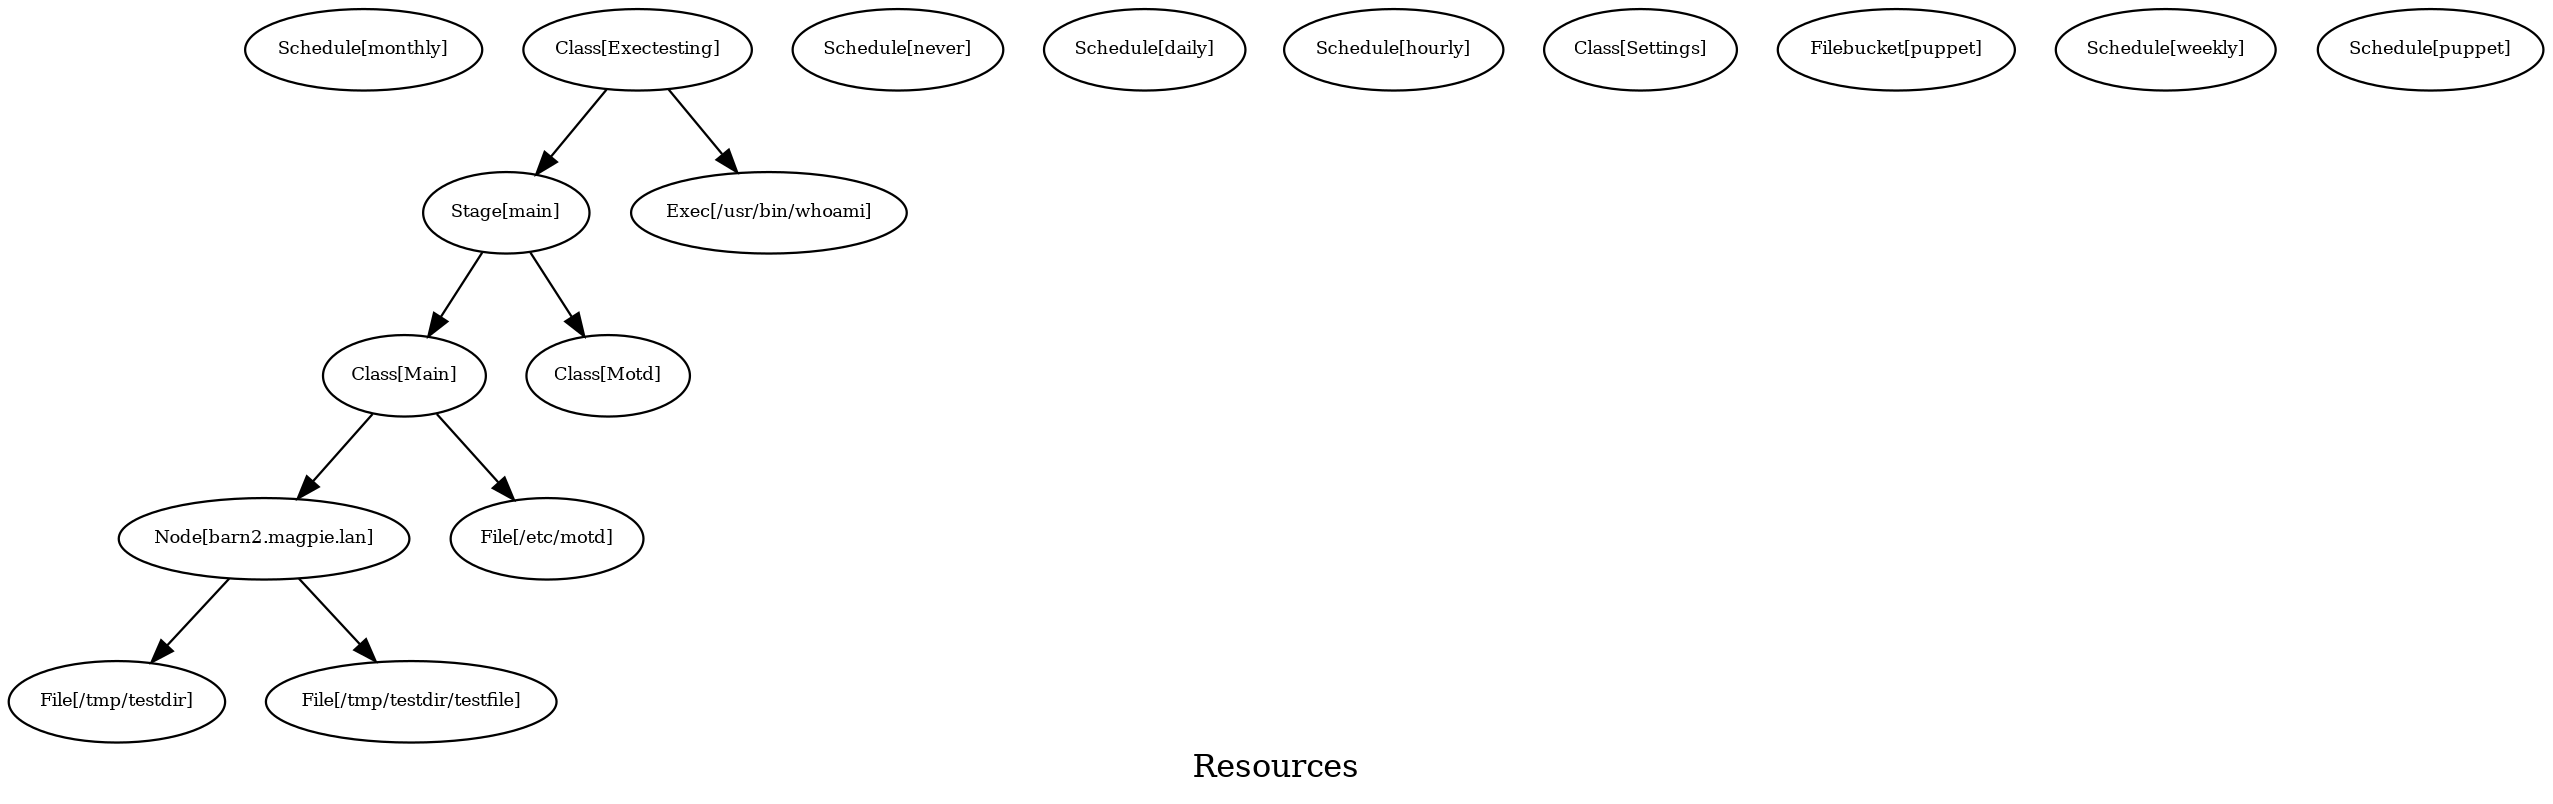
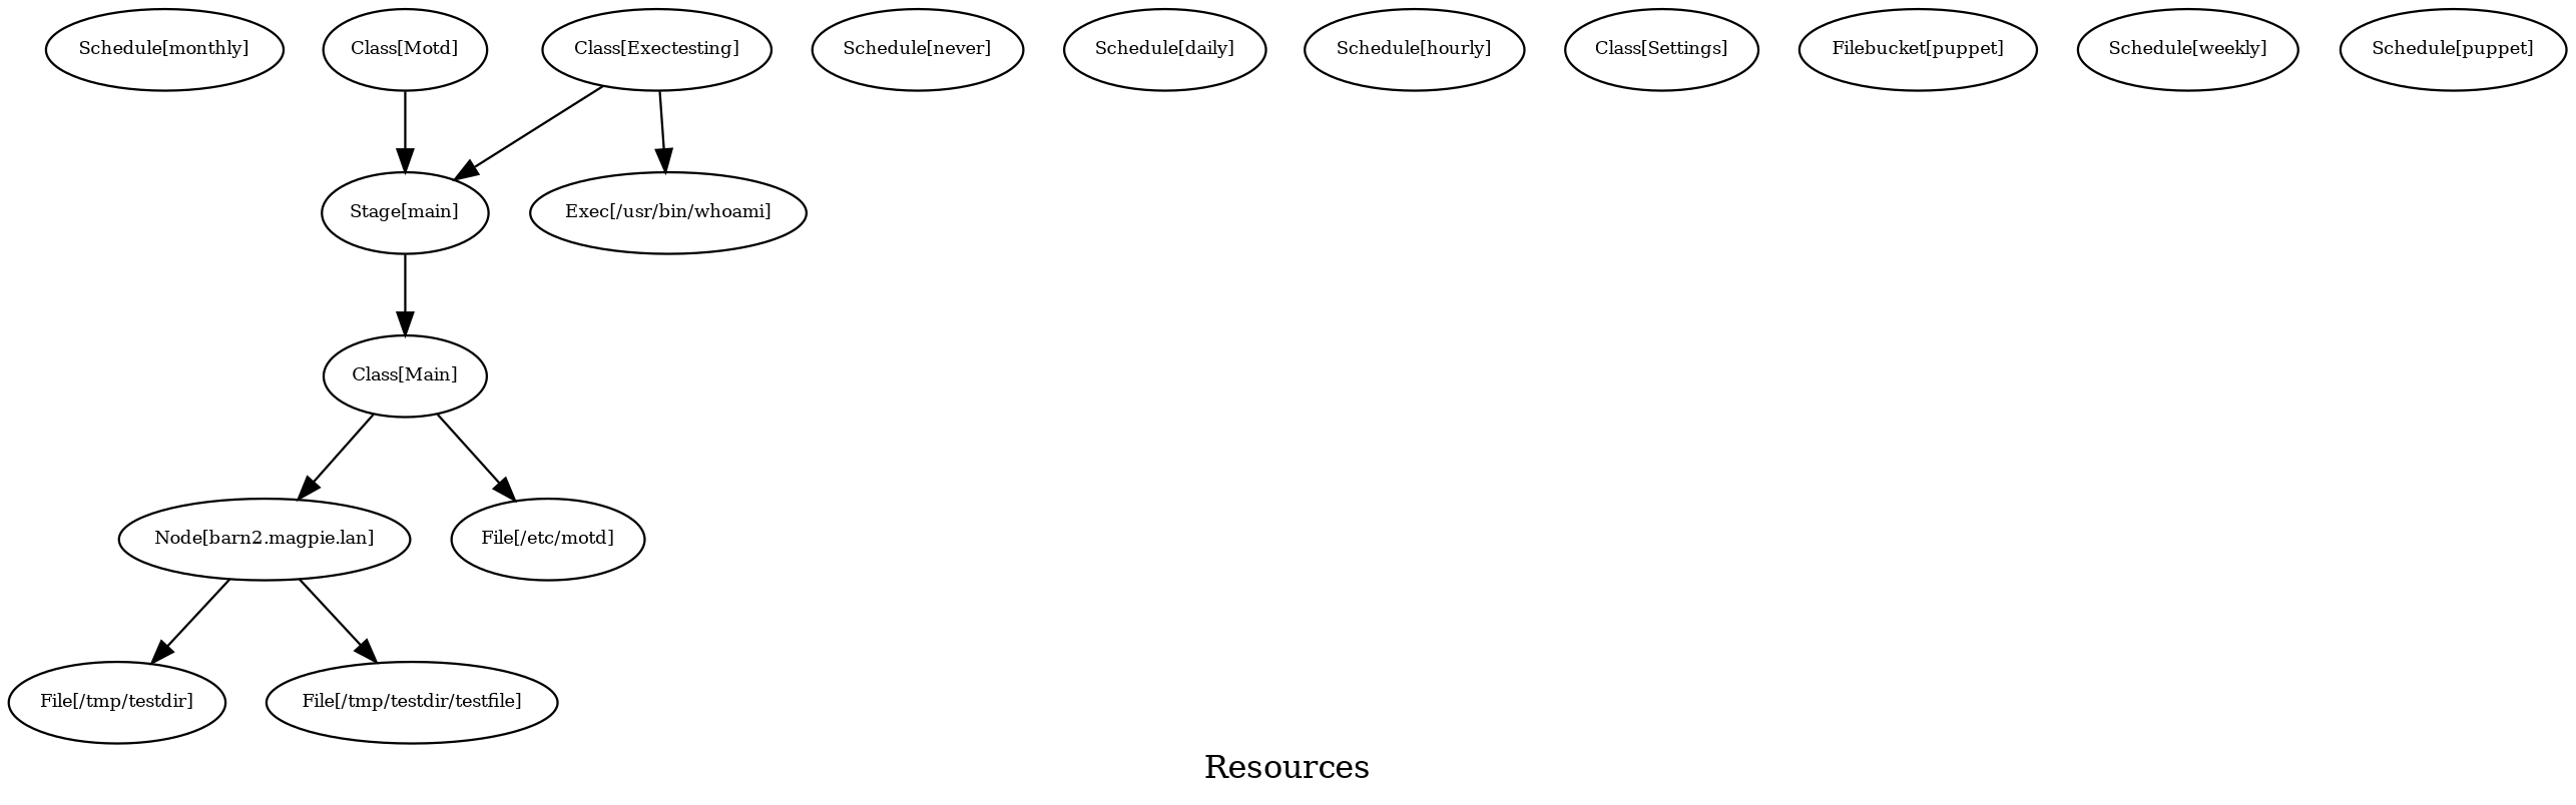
  digraph {
    label=Resources
    node [fontsize=8]
    edge [fontsize=8]
    n1 [label="Schedule[monthly]"]
    n2 [label="Stage[main]"]
    n3 [label="Class[Main]"]
    n4 [label="Class[Motd]"]
    n5 [label="Node[barn2.magpie.lan]"]
    n6 [label="File[/etc/motd]"]
    n7 [label="Class[Exectesting]"]
    n8 [label="Exec[/usr/bin/whoami]"]
    n9 [label="File[/tmp/testdir]"]
    n10 [label="Schedule[never]"]
    n11 [label="Schedule[daily]"]
    n12 [label="Schedule[hourly]"]
    n13 [label="File[/tmp/testdir/testfile]"]
    n14 [label="Class[Settings]"]
    n15 [label="Filebucket[puppet]"]
    n16 [label="Schedule[weekly]"]
    n17 [label="Schedule[puppet]"]
    n2 -> n3
-   n2 -> n4
+   n4 -> n2
    n3 -> n5
    n3 -> n6
    n5 -> n9
    n5 -> n13
    n7 -> n2
    n7 -> n8
  }
